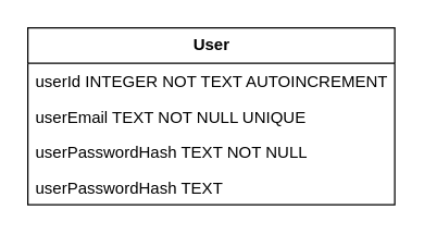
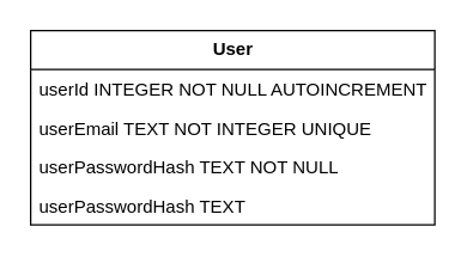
  <mxCell id="0" />
  <mxCell id="1" parent="0" />
  <mxCell id="2" value="&lt;b&gt;User&lt;/b&gt;" style="swimlane;fontStyle=0;childLayout=stackLayout;horizontal=1;startSize=26;fillColor=none;horizontalStack=0;resizeParent=1;resizeParentMax=0;resizeLast=0;collapsible=1;marginBottom=0;html=1;" parent="1" vertex="1"><mxGeometry x="20" y="20" width="270" height="130" as="geometry" /></mxCell>
- <mxCell id="3" value="userId INTEGER NOT TEXT AUTOINCREMENT" style="text;strokeColor=none;fillColor=none;align=left;verticalAlign=top;spacingLeft=4;spacingRight=4;overflow=hidden;rotatable=0;points=[[0,0.5],[1,0.5]];portConstraint=eastwest;whiteSpace=wrap;html=1;" vertex="1" parent="2"><mxGeometry y="26" width="270" height="26" as="geometry" /></mxCell>
- <mxCell id="4" value="userEmail TEXT NOT NULL UNIQUE" style="text;strokeColor=none;fillColor=none;align=left;verticalAlign=top;spacingLeft=4;spacingRight=4;overflow=hidden;rotatable=0;points=[[0,0.5],[1,0.5]];portConstraint=eastwest;whiteSpace=wrap;html=1;" parent="2" vertex="1"><mxGeometry y="52" width="270" height="26" as="geometry" /></mxCell>
+ <mxCell id="3" value="userId INTEGER NOT NULL AUTOINCREMENT" style="text;strokeColor=none;fillColor=none;align=left;verticalAlign=top;spacingLeft=4;spacingRight=4;overflow=hidden;rotatable=0;points=[[0,0.5],[1,0.5]];portConstraint=eastwest;whiteSpace=wrap;html=1;" vertex="1" parent="2"><mxGeometry y="26" width="270" height="26" as="geometry" /></mxCell>
+ <mxCell id="4" value="userEmail TEXT NOT INTEGER UNIQUE" style="text;strokeColor=none;fillColor=none;align=left;verticalAlign=top;spacingLeft=4;spacingRight=4;overflow=hidden;rotatable=0;points=[[0,0.5],[1,0.5]];portConstraint=eastwest;whiteSpace=wrap;html=1;" parent="2" vertex="1"><mxGeometry y="52" width="270" height="26" as="geometry" /></mxCell>
  <mxCell id="5" value="userPasswordHash TEXT NOT NULL" style="text;strokeColor=none;fillColor=none;align=left;verticalAlign=top;spacingLeft=4;spacingRight=4;overflow=hidden;rotatable=0;points=[[0,0.5],[1,0.5]];portConstraint=eastwest;whiteSpace=wrap;html=1;" parent="2" vertex="1"><mxGeometry y="78" width="270" height="26" as="geometry" /></mxCell>
  <mxCell id="6" value="userPasswordHash TEXT" style="text;strokeColor=none;fillColor=none;align=left;verticalAlign=top;spacingLeft=4;spacingRight=4;overflow=hidden;rotatable=0;points=[[0,0.5],[1,0.5]];portConstraint=eastwest;whiteSpace=wrap;html=1;" parent="2" vertex="1"><mxGeometry y="104" width="270" height="26" as="geometry" /></mxCell>
